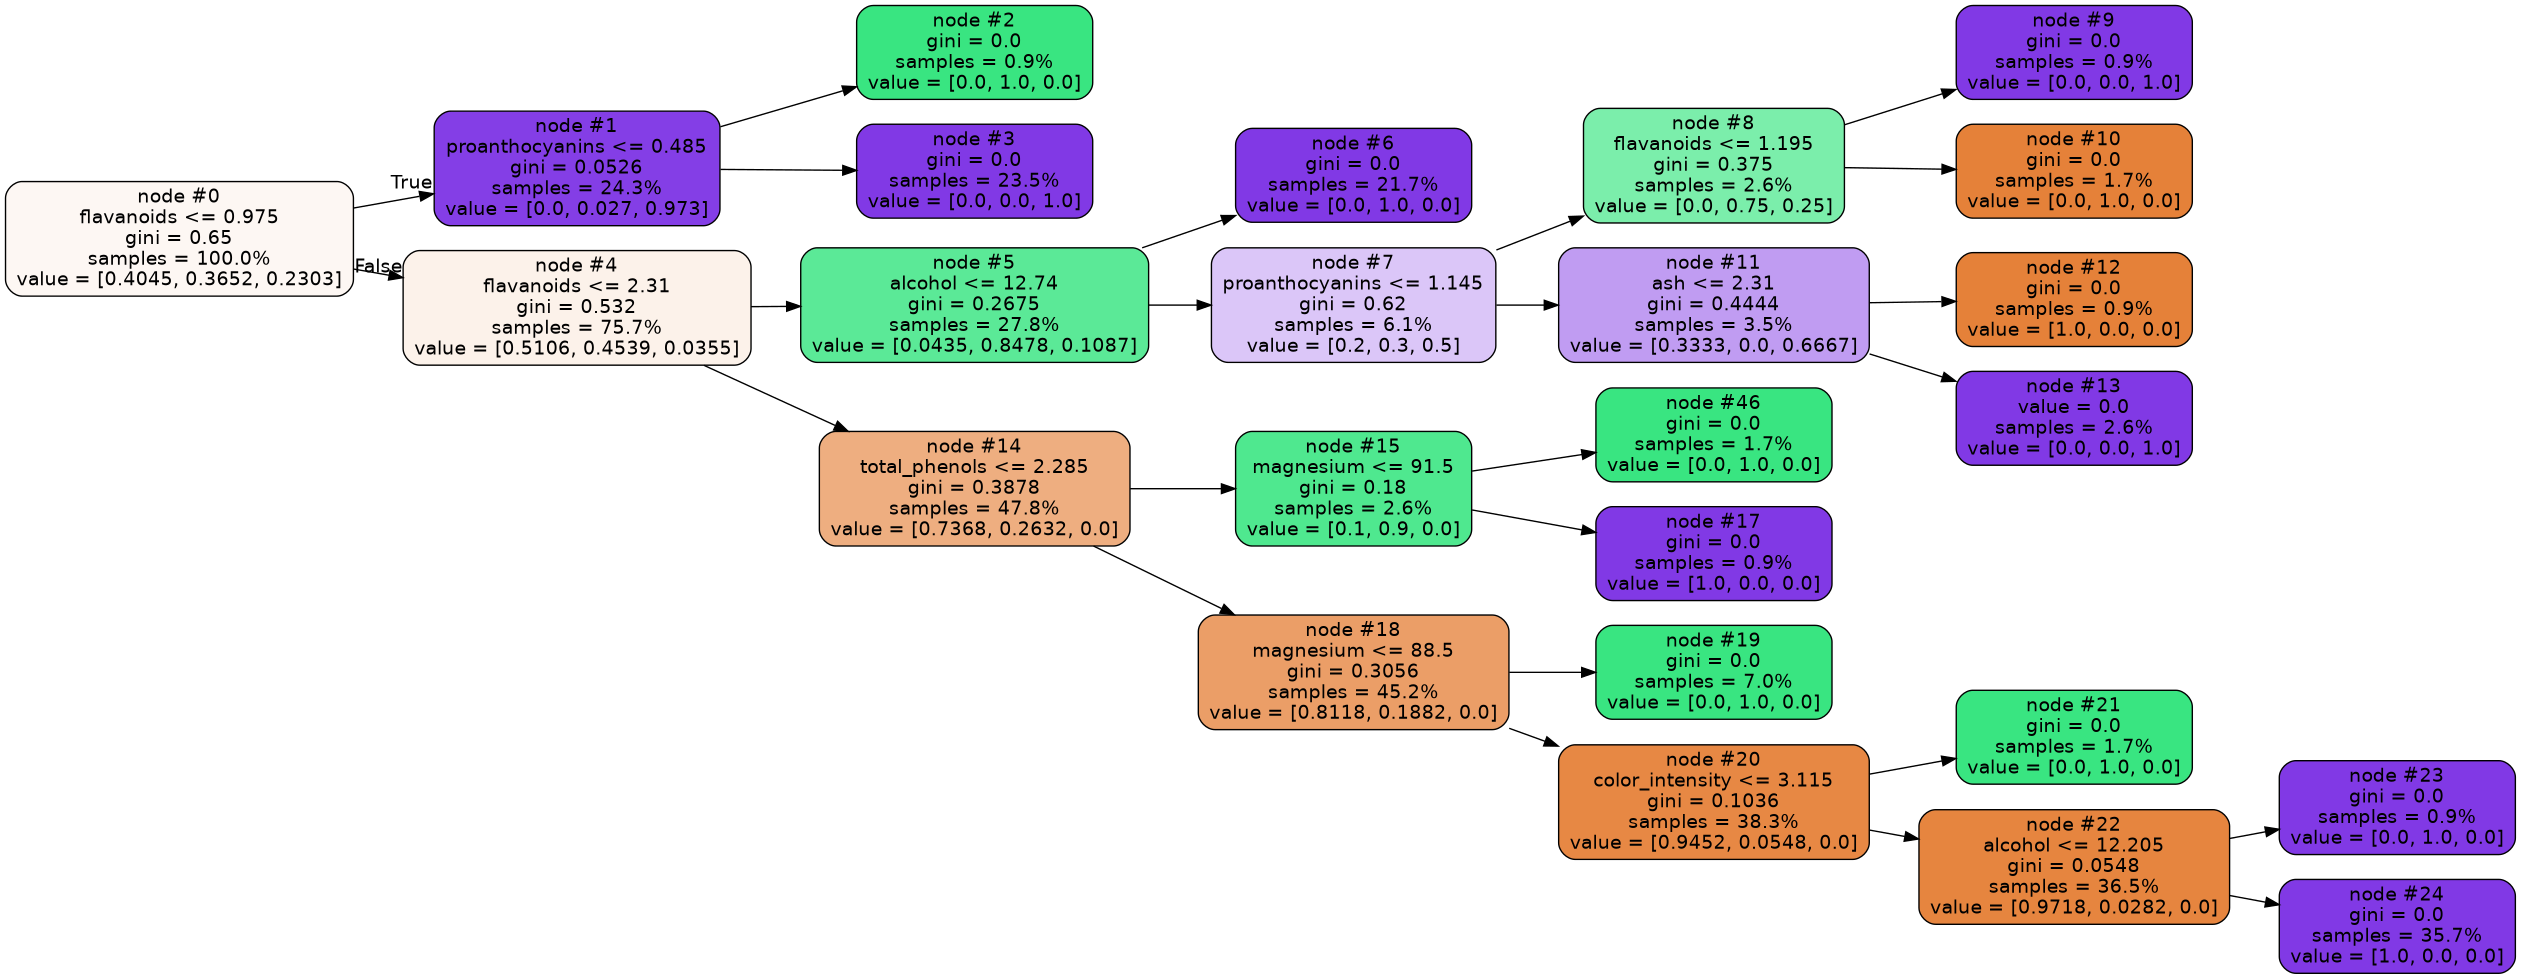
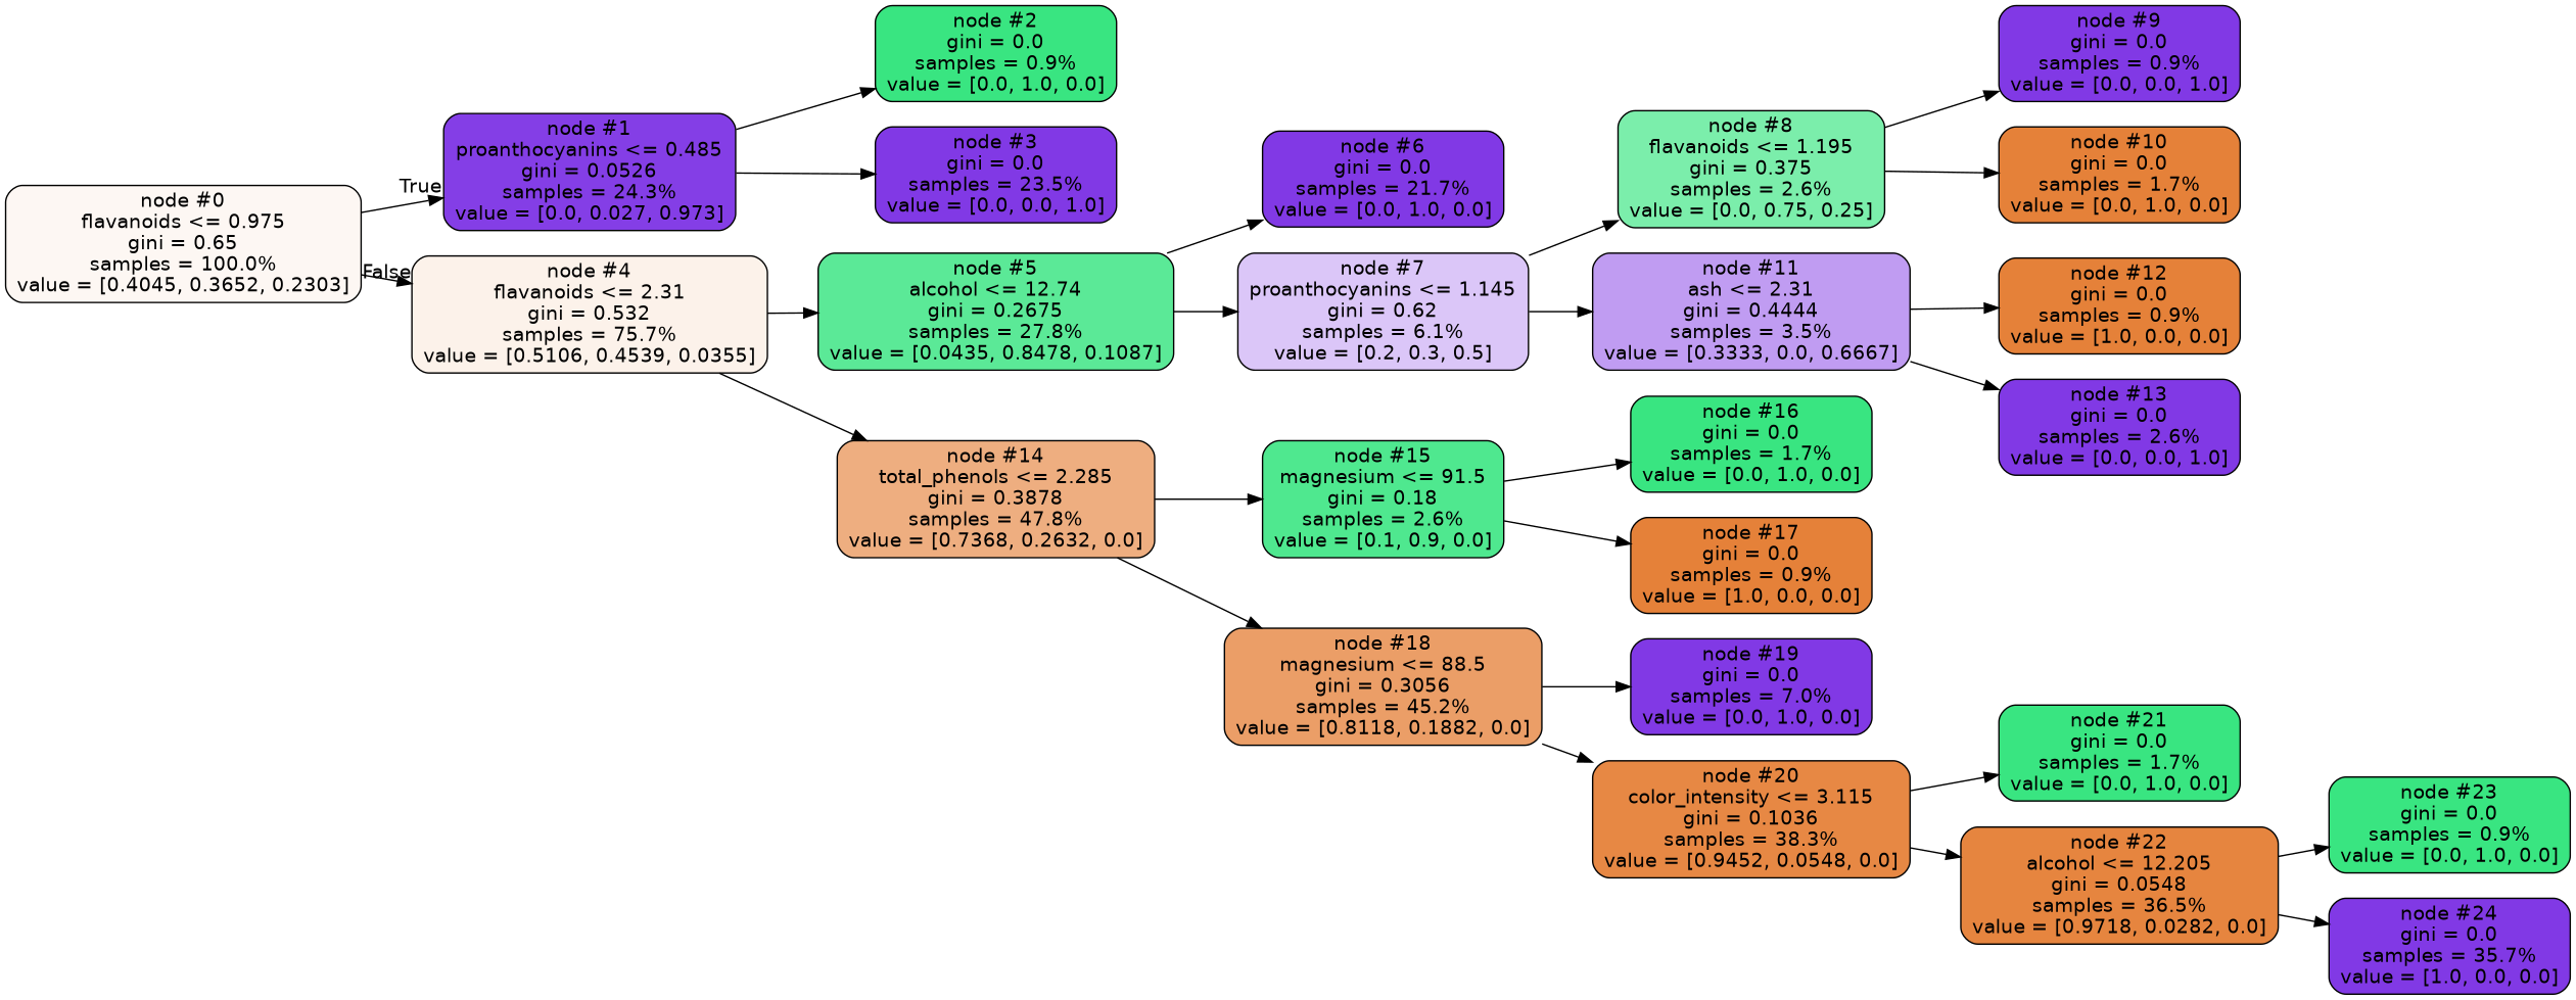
  digraph {
    rankdir=LR
    node [color=black fillcolor="#39e581" fontname=helvetica shape=box style="filled, rounded"]
    edge [fontname=helvetica]
    n1 [fillcolor="#fdf7f3" label="node #0\nflavanoids <= 0.975\ngini = 0.65\nsamples = 100.0%\nvalue = [0.4045, 0.3652, 0.2303]"]
    n2 [fillcolor="#843ee6" label="node #1\nproanthocyanins <= 0.485\ngini = 0.0526\nsamples = 24.3%\nvalue = [0.0, 0.027, 0.973]"]
    n3 [fillcolor="#fcf2ea" label="node #4\nflavanoids <= 2.31\ngini = 0.532\nsamples = 75.7%\nvalue = [0.5106, 0.4539, 0.0355]"]
    n4 [label="node #2\ngini = 0.0\nsamples = 0.9%\nvalue = [0.0, 1.0, 0.0]"]
    n5 [fillcolor="#8139e5" label="node #3\ngini = 0.0\nsamples = 23.5%\nvalue = [0.0, 0.0, 1.0]"]
    n6 [fillcolor="#5be997" label="node #5\nalcohol <= 12.74\ngini = 0.2675\nsamples = 27.8%\nvalue = [0.0435, 0.8478, 0.1087]"]
    n7 [fillcolor="#eeae80" label="node #14\ntotal_phenols <= 2.285\ngini = 0.3878\nsamples = 47.8%\nvalue = [0.7368, 0.2632, 0.0]"]
    n8 [fillcolor="#8139e5" label="node #6\ngini = 0.0\nsamples = 21.7%\nvalue = [0.0, 1.0, 0.0]"]
    n9 [fillcolor="#dbc6f8" label="node #7\nproanthocyanins <= 1.145\ngini = 0.62\nsamples = 6.1%\nvalue = [0.2, 0.3, 0.5]"]
    n10 [fillcolor="#4fe88f" label="node #15\nmagnesium <= 91.5\ngini = 0.18\nsamples = 2.6%\nvalue = [0.1, 0.9, 0.0]"]
    n11 [fillcolor="#eb9e67" label="node #18\nmagnesium <= 88.5\ngini = 0.3056\nsamples = 45.2%\nvalue = [0.8118, 0.1882, 0.0]"]
    n12 [fillcolor="#7beeab" label="node #8\nflavanoids <= 1.195\ngini = 0.375\nsamples = 2.6%\nvalue = [0.0, 0.75, 0.25]"]
    n13 [fillcolor="#c09cf2" label="node #11\nash <= 2.31\ngini = 0.4444\nsamples = 3.5%\nvalue = [0.3333, 0.0, 0.6667]"]
    n14 [fillcolor="#8139e5" label="node #9\ngini = 0.0\nsamples = 0.9%\nvalue = [0.0, 0.0, 1.0]"]
    n15 [fillcolor="#e58139" label="node #10\ngini = 0.0\nsamples = 1.7%\nvalue = [0.0, 1.0, 0.0]"]
    n16 [fillcolor="#e58139" label="node #12\ngini = 0.0\nsamples = 0.9%\nvalue = [1.0, 0.0, 0.0]"]
-   n17 [fillcolor="#8139e5" label="node #13\nvalue = 0.0\nsamples = 2.6%\nvalue = [0.0, 0.0, 1.0]"]
-   n18 [label="node #46\ngini = 0.0\nsamples = 1.7%\nvalue = [0.0, 1.0, 0.0]"]
-   n19 [fillcolor="#8139e5" label="node #17\ngini = 0.0\nsamples = 0.9%\nvalue = [1.0, 0.0, 0.0]"]
-   n20 [label="node #19\ngini = 0.0\nsamples = 7.0%\nvalue = [0.0, 1.0, 0.0]"]
+   n17 [fillcolor="#8139e5" label="node #13\ngini = 0.0\nsamples = 2.6%\nvalue = [0.0, 0.0, 1.0]"]
+   n18 [label="node #16\ngini = 0.0\nsamples = 1.7%\nvalue = [0.0, 1.0, 0.0]"]
+   n19 [fillcolor="#e58139" label="node #17\ngini = 0.0\nsamples = 0.9%\nvalue = [1.0, 0.0, 0.0]"]
+   n20 [fillcolor="#8139e5" label="node #19\ngini = 0.0\nsamples = 7.0%\nvalue = [0.0, 1.0, 0.0]"]
    n21 [fillcolor="#e78844" label="node #20\ncolor_intensity <= 3.115\ngini = 0.1036\nsamples = 38.3%\nvalue = [0.9452, 0.0548, 0.0]"]
    n22 [label="node #21\ngini = 0.0\nsamples = 1.7%\nvalue = [0.0, 1.0, 0.0]"]
    n23 [fillcolor="#e6853f" label="node #22\nalcohol <= 12.205\ngini = 0.0548\nsamples = 36.5%\nvalue = [0.9718, 0.0282, 0.0]"]
-   n24 [fillcolor="#8139e5" label="node #23\ngini = 0.0\nsamples = 0.9%\nvalue = [0.0, 1.0, 0.0]"]
+   n24 [label="node #23\ngini = 0.0\nsamples = 0.9%\nvalue = [0.0, 1.0, 0.0]"]
    n25 [fillcolor="#8139e5" label="node #24\ngini = 0.0\nsamples = 35.7%\nvalue = [1.0, 0.0, 0.0]"]
    n1 -> n2 [headlabel=True labelangle=45 labeldistance=2.5]
    n1 -> n3 [headlabel=False labelangle=-45 labeldistance=2.5]
    n2 -> n4
    n2 -> n5
    n3 -> n6
    n3 -> n7
    n6 -> n8
    n6 -> n9
    n7 -> n10
    n7 -> n11
    n9 -> n12
    n9 -> n13
    n10 -> n18
    n10 -> n19
    n11 -> n20
    n11 -> n21
    n12 -> n14
    n12 -> n15
    n13 -> n16
    n13 -> n17
    n21 -> n22
    n21 -> n23
    n23 -> n24
    n23 -> n25
  }
